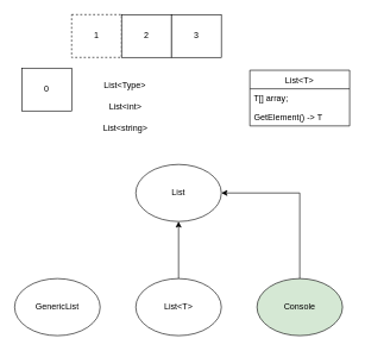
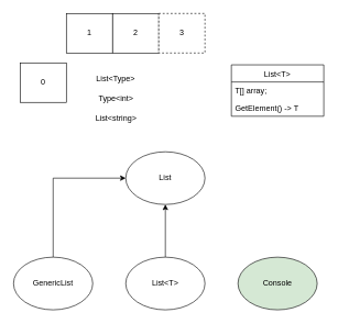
  <mxCell id="0" />
  <mxCell id="1" parent="0" />
  <mxCell id="2" value="0" style="rounded=0;whiteSpace=wrap;html=1;" vertex="1" parent="1"><mxGeometry x="30" y="95" width="70" height="60" as="geometry" /></mxCell>
- <mxCell id="3" value="1" style="rounded=0;whiteSpace=wrap;html=1;dashed=1;" vertex="1" parent="1"><mxGeometry x="100" y="20" width="70" height="60" as="geometry" /></mxCell>
+ <mxCell id="3" value="1" style="rounded=0;whiteSpace=wrap;html=1;" vertex="1" parent="1"><mxGeometry x="100" y="20" width="70" height="60" as="geometry" /></mxCell>
  <mxCell id="4" value="2" style="rounded=0;whiteSpace=wrap;html=1;" vertex="1" parent="1"><mxGeometry x="170" y="20" width="70" height="60" as="geometry" /></mxCell>
- <mxCell id="5" value="3" style="rounded=0;whiteSpace=wrap;html=1;" vertex="1" parent="1"><mxGeometry x="240" y="20" width="70" height="60" as="geometry" /></mxCell>
+ <mxCell id="5" value="3" style="rounded=0;whiteSpace=wrap;html=1;dashed=1;" vertex="1" parent="1"><mxGeometry x="240" y="20" width="70" height="60" as="geometry" /></mxCell>
  <mxCell id="6" value="List&amp;lt;Type&amp;gt;" style="text;html=1;strokeColor=none;fillColor=none;align=center;verticalAlign=middle;whiteSpace=wrap;rounded=0;" vertex="1" parent="1"><mxGeometry x="130" y="110" width="90" height="20" as="geometry" /></mxCell>
- <mxCell id="7" value="List&amp;lt;int&amp;gt;" style="text;html=1;align=center;verticalAlign=middle;resizable=0;points=[];autosize=1;" vertex="1" parent="1"><mxGeometry x="145" y="140" width="60" height="20" as="geometry" /></mxCell>
+ <mxCell id="7" value="Type&amp;lt;int&amp;gt;" style="text;html=1;align=center;verticalAlign=middle;resizable=0;points=[];autosize=1;" vertex="1" parent="1"><mxGeometry x="145" y="140" width="60" height="20" as="geometry" /></mxCell>
  <mxCell id="8" value="List&amp;lt;string&amp;gt;" style="text;html=1;align=center;verticalAlign=middle;resizable=0;points=[];autosize=1;" vertex="1" parent="1"><mxGeometry x="135" y="170" width="80" height="20" as="geometry" /></mxCell>
  <mxCell id="9" value="List&lt;T&gt;" style="swimlane;fontStyle=0;childLayout=stackLayout;horizontal=1;startSize=26;fillColor=none;horizontalStack=0;resizeParent=1;resizeParentMax=0;resizeLast=0;collapsible=1;marginBottom=0;" vertex="1" parent="1"><mxGeometry x="350" y="98" width="140" height="78" as="geometry" /></mxCell>
  <mxCell id="10" value="T[] array;" style="text;strokeColor=none;fillColor=none;align=left;verticalAlign=top;spacingLeft=4;spacingRight=4;overflow=hidden;rotatable=0;points=[[0,0.5],[1,0.5]];portConstraint=eastwest;" vertex="1" parent="9"><mxGeometry y="26" width="140" height="26" as="geometry" /></mxCell>
  <mxCell id="11" value="GetElement() -&gt; T" style="text;strokeColor=none;fillColor=none;align=left;verticalAlign=top;spacingLeft=4;spacingRight=4;overflow=hidden;rotatable=0;points=[[0,0.5],[1,0.5]];portConstraint=eastwest;" vertex="1" parent="9"><mxGeometry y="52" width="140" height="26" as="geometry" /></mxCell>
  <mxCell id="12" value="List" style="ellipse;whiteSpace=wrap;html=1;" vertex="1" parent="1"><mxGeometry x="190" y="230" width="120" height="80" as="geometry" /></mxCell>
+ <mxCell id="13" style="edgeStyle=orthogonalEdgeStyle;rounded=0;orthogonalLoop=1;jettySize=auto;html=1;" edge="1" parent="1" source="14" target="12"><mxGeometry relative="1" as="geometry"><Array as="points"><mxPoint x="80" y="270" /></Array></mxGeometry></mxCell>
  <mxCell id="14" value="GenericList" style="ellipse;whiteSpace=wrap;html=1;" vertex="1" parent="1"><mxGeometry x="20" y="390" width="120" height="80" as="geometry" /></mxCell>
  <mxCell id="15" style="edgeStyle=orthogonalEdgeStyle;rounded=0;orthogonalLoop=1;jettySize=auto;html=1;entryX=0.5;entryY=1;entryDx=0;entryDy=0;" edge="1" parent="1" source="16" target="12"><mxGeometry relative="1" as="geometry" /></mxCell>
  <mxCell id="16" value="List&amp;lt;T&amp;gt;" style="ellipse;whiteSpace=wrap;html=1;" vertex="1" parent="1"><mxGeometry x="190" y="390" width="120" height="80" as="geometry" /></mxCell>
- <mxCell id="17" style="edgeStyle=orthogonalEdgeStyle;rounded=0;orthogonalLoop=1;jettySize=auto;html=1;entryX=1;entryY=0.5;entryDx=0;entryDy=0;" edge="1" parent="1" source="18" target="12"><mxGeometry relative="1" as="geometry"><Array as="points"><mxPoint x="420" y="430" /><mxPoint x="420" y="270" /></Array></mxGeometry></mxCell>
  <mxCell id="18" value="Console" style="ellipse;whiteSpace=wrap;html=1;fillColor=#d5e8d4;" vertex="1" parent="1"><mxGeometry x="360" y="390" width="120" height="80" as="geometry" /></mxCell>
